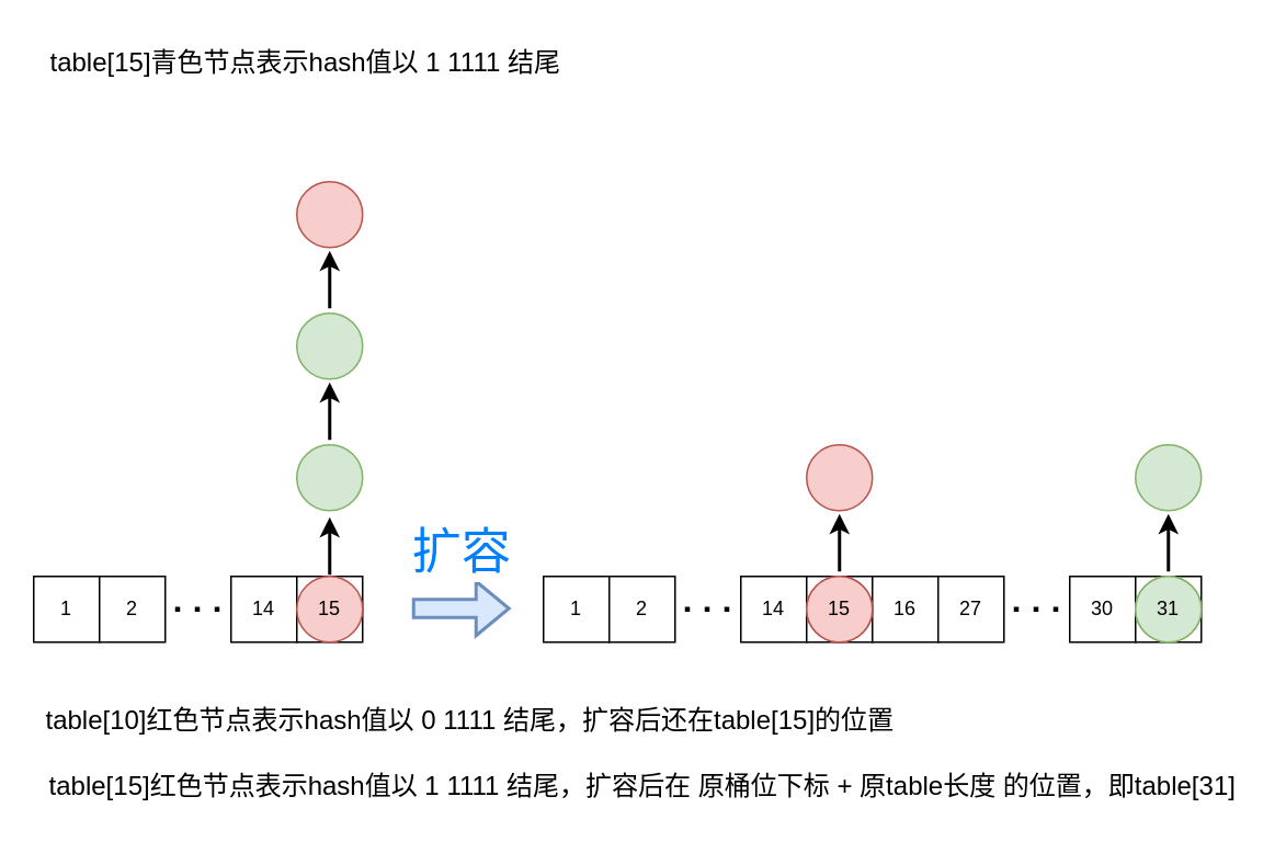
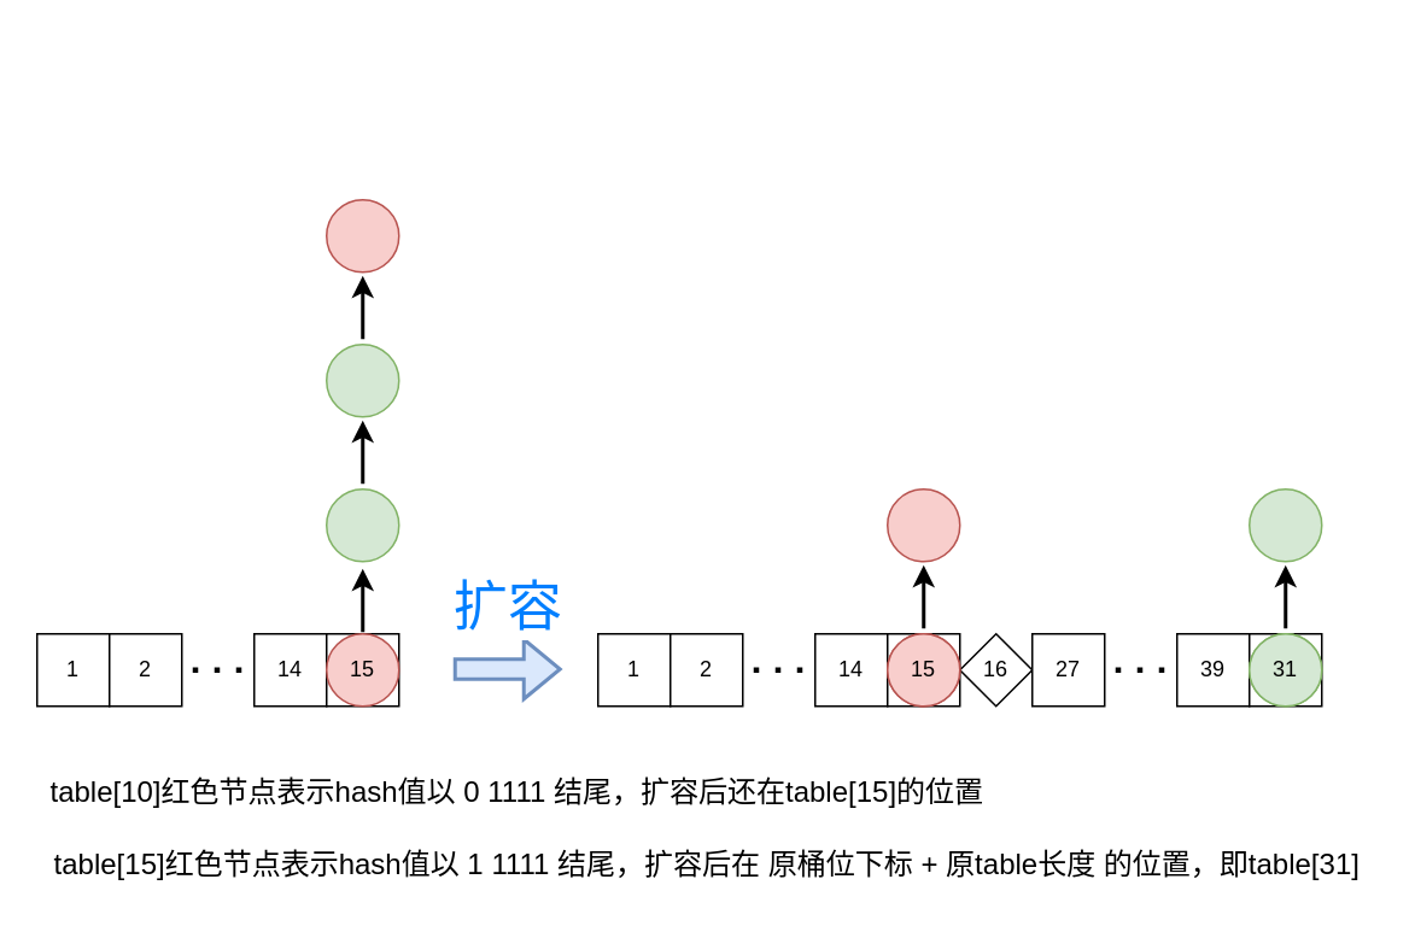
  <mxCell id="0" />
  <mxCell id="1" parent="0" />
  <mxCell id="2" value="1" style="whiteSpace=wrap;html=1;aspect=fixed;fillColor=default;strokeColor=default;fontColor=default;" vertex="1" parent="1"><mxGeometry x="20" y="350" width="40" height="40" as="geometry" /></mxCell>
  <mxCell id="3" value="2" style="whiteSpace=wrap;html=1;aspect=fixed;fillColor=default;strokeColor=default;fontColor=default;" vertex="1" parent="1"><mxGeometry x="60" y="350" width="40" height="40" as="geometry" /></mxCell>
  <mxCell id="4" value="14" style="whiteSpace=wrap;html=1;aspect=fixed;fillColor=default;strokeColor=default;fontColor=default;" vertex="1" parent="1"><mxGeometry x="140" y="350" width="40" height="40" as="geometry" /></mxCell>
  <mxCell id="5" value="" style="edgeStyle=orthogonalEdgeStyle;rounded=0;orthogonalLoop=1;jettySize=auto;html=1;labelBackgroundColor=default;fontSize=2;fontColor=default;strokeColor=default;strokeWidth=2;fillColor=default;fontStyle=0;exitX=0.5;exitY=0;exitDx=0;exitDy=0;" edge="1" parent="1"><mxGeometry relative="1" as="geometry"><mxPoint x="200" y="349" as="sourcePoint" /><mxPoint x="200" y="314" as="targetPoint" /></mxGeometry></mxCell>
  <mxCell id="6" value="15" style="whiteSpace=wrap;html=1;aspect=fixed;fillColor=default;strokeColor=default;fontColor=default;" vertex="1" parent="1"><mxGeometry x="180" y="350" width="40" height="40" as="geometry" /></mxCell>
  <mxCell id="7" value="" style="endArrow=none;dashed=1;html=1;dashPattern=1 3;strokeWidth=3;rounded=0;labelBackgroundColor=default;fontColor=default;strokeColor=default;fillColor=default;" edge="1" parent="1"><mxGeometry width="50" height="50" relative="1" as="geometry"><mxPoint x="106" y="370" as="sourcePoint" /><mxPoint x="136" y="370" as="targetPoint" /></mxGeometry></mxCell>
  <mxCell id="8" value="1" style="whiteSpace=wrap;html=1;aspect=fixed;fillColor=default;strokeColor=default;fontColor=default;" vertex="1" parent="1"><mxGeometry x="330" y="350" width="40" height="40" as="geometry" /></mxCell>
  <mxCell id="9" value="2" style="whiteSpace=wrap;html=1;aspect=fixed;fillColor=default;strokeColor=default;fontColor=default;" vertex="1" parent="1"><mxGeometry x="370" y="350" width="40" height="40" as="geometry" /></mxCell>
  <mxCell id="10" value="14" style="whiteSpace=wrap;html=1;aspect=fixed;fillColor=default;strokeColor=default;fontColor=default;" vertex="1" parent="1"><mxGeometry x="450" y="350" width="40" height="40" as="geometry" /></mxCell>
  <mxCell id="11" value="15" style="whiteSpace=wrap;html=1;aspect=fixed;fillColor=default;strokeColor=default;fontColor=default;" vertex="1" parent="1"><mxGeometry x="490" y="350" width="40" height="40" as="geometry" /></mxCell>
  <mxCell id="12" value="" style="endArrow=none;dashed=1;html=1;dashPattern=1 3;strokeWidth=3;rounded=0;labelBackgroundColor=default;fontColor=default;strokeColor=default;fillColor=default;" edge="1" parent="1"><mxGeometry width="50" height="50" relative="1" as="geometry"><mxPoint x="416" y="370" as="sourcePoint" /><mxPoint x="446" y="370" as="targetPoint" /></mxGeometry></mxCell>
- <mxCell id="13" value="16" style="whiteSpace=wrap;html=1;aspect=fixed;fillColor=default;strokeColor=default;fontColor=default;" vertex="1" parent="1"><mxGeometry x="530" y="350" width="40" height="40" as="geometry" /></mxCell>
+ <mxCell id="13" value="16" style="rhombus;whiteSpace=wrap;html=1;aspect=fixed;fillColor=default;strokeColor=default;fontColor=default;" vertex="1" parent="1"><mxGeometry x="530" y="350" width="40" height="40" as="geometry" /></mxCell>
  <mxCell id="14" value="27" style="whiteSpace=wrap;html=1;aspect=fixed;fillColor=default;strokeColor=default;fontColor=default;" vertex="1" parent="1"><mxGeometry x="570" y="350" width="40" height="40" as="geometry" /></mxCell>
- <mxCell id="15" value="30" style="whiteSpace=wrap;html=1;aspect=fixed;fillColor=default;strokeColor=default;fontColor=default;" vertex="1" parent="1"><mxGeometry x="650" y="350" width="40" height="40" as="geometry" /></mxCell>
+ <mxCell id="15" value="39" style="whiteSpace=wrap;html=1;aspect=fixed;fillColor=default;strokeColor=default;fontColor=default;" vertex="1" parent="1"><mxGeometry x="650" y="350" width="40" height="40" as="geometry" /></mxCell>
  <mxCell id="16" value="31" style="whiteSpace=wrap;html=1;aspect=fixed;fillColor=default;strokeColor=default;fontColor=default;" vertex="1" parent="1"><mxGeometry x="690" y="350" width="40" height="40" as="geometry" /></mxCell>
  <mxCell id="17" value="" style="endArrow=none;dashed=1;html=1;dashPattern=1 3;strokeWidth=3;rounded=0;labelBackgroundColor=default;fontColor=default;strokeColor=default;fillColor=default;" edge="1" parent="1"><mxGeometry width="50" height="50" relative="1" as="geometry"><mxPoint x="616" y="370" as="sourcePoint" /><mxPoint x="646" y="370" as="targetPoint" /></mxGeometry></mxCell>
  <mxCell id="18" value="15" style="ellipse;whiteSpace=wrap;html=1;aspect=fixed;strokeColor=#b85450;fillColor=#f8cecc;fontColor=default;" vertex="1" parent="1"><mxGeometry x="180" y="350" width="40" height="40" as="geometry" /></mxCell>
  <mxCell id="19" value="" style="ellipse;whiteSpace=wrap;html=1;aspect=fixed;strokeColor=#82b366;fillColor=#d5e8d4;labelBackgroundColor=default;fontColor=default;" vertex="1" parent="1"><mxGeometry x="180" y="270" width="40" height="40" as="geometry" /></mxCell>
  <mxCell id="20" value="" style="edgeStyle=orthogonalEdgeStyle;rounded=0;orthogonalLoop=1;jettySize=auto;html=1;labelBackgroundColor=default;fontSize=2;fontColor=default;strokeColor=default;strokeWidth=2;fillColor=default;fontStyle=0;exitX=0.5;exitY=0;exitDx=0;exitDy=0;" edge="1" parent="1"><mxGeometry relative="1" as="geometry"><mxPoint x="200" y="267" as="sourcePoint" /><mxPoint x="200" y="232" as="targetPoint" /></mxGeometry></mxCell>
  <mxCell id="21" value="" style="ellipse;whiteSpace=wrap;html=1;aspect=fixed;strokeColor=#82b366;fillColor=#d5e8d4;labelBackgroundColor=default;fontColor=default;" vertex="1" parent="1"><mxGeometry x="180" y="190" width="40" height="40" as="geometry" /></mxCell>
  <mxCell id="22" value="" style="edgeStyle=orthogonalEdgeStyle;rounded=0;orthogonalLoop=1;jettySize=auto;html=1;labelBackgroundColor=default;fontSize=2;fontColor=default;strokeColor=default;strokeWidth=2;fillColor=default;fontStyle=0;exitX=0.5;exitY=0;exitDx=0;exitDy=0;" edge="1" parent="1"><mxGeometry relative="1" as="geometry"><mxPoint x="200" y="187" as="sourcePoint" /><mxPoint x="200" y="152" as="targetPoint" /></mxGeometry></mxCell>
  <mxCell id="23" value="" style="ellipse;whiteSpace=wrap;html=1;aspect=fixed;strokeColor=#b85450;fillColor=#f8cecc;labelBackgroundColor=default;fontColor=default;" vertex="1" parent="1"><mxGeometry x="180" y="110" width="40" height="40" as="geometry" /></mxCell>
  <mxCell id="24" value="31" style="ellipse;whiteSpace=wrap;html=1;aspect=fixed;strokeColor=#82b366;fillColor=#d5e8d4;labelBackgroundColor=default;fontColor=default;" vertex="1" parent="1"><mxGeometry x="690" y="350" width="40" height="40" as="geometry" /></mxCell>
  <mxCell id="25" value="" style="edgeStyle=orthogonalEdgeStyle;rounded=0;orthogonalLoop=1;jettySize=auto;html=1;labelBackgroundColor=default;fontSize=2;fontColor=default;strokeColor=default;strokeWidth=2;fillColor=default;fontStyle=0;exitX=0.5;exitY=0;exitDx=0;exitDy=0;" edge="1" parent="1"><mxGeometry relative="1" as="geometry"><mxPoint x="710" y="347" as="sourcePoint" /><mxPoint x="710" y="312" as="targetPoint" /></mxGeometry></mxCell>
  <mxCell id="26" value="" style="ellipse;whiteSpace=wrap;html=1;aspect=fixed;strokeColor=#82b366;fillColor=#d5e8d4;labelBackgroundColor=default;fontColor=default;" vertex="1" parent="1"><mxGeometry x="690" y="270" width="40" height="40" as="geometry" /></mxCell>
  <mxCell id="27" value="15" style="ellipse;whiteSpace=wrap;html=1;aspect=fixed;strokeColor=#b85450;fillColor=#f8cecc;labelBackgroundColor=default;fontColor=default;" vertex="1" parent="1"><mxGeometry x="490" y="350" width="40" height="40" as="geometry" /></mxCell>
  <mxCell id="28" value="" style="edgeStyle=orthogonalEdgeStyle;rounded=0;orthogonalLoop=1;jettySize=auto;html=1;labelBackgroundColor=default;fontSize=2;fontColor=default;strokeColor=default;strokeWidth=2;fillColor=default;fontStyle=0;exitX=0.5;exitY=0;exitDx=0;exitDy=0;" edge="1" parent="1"><mxGeometry relative="1" as="geometry"><mxPoint x="510" y="347" as="sourcePoint" /><mxPoint x="510" y="312" as="targetPoint" /></mxGeometry></mxCell>
  <mxCell id="29" value="" style="ellipse;whiteSpace=wrap;html=1;aspect=fixed;strokeColor=#b85450;fillColor=#f8cecc;labelBackgroundColor=default;fontColor=default;" vertex="1" parent="1"><mxGeometry x="490" y="270" width="40" height="40" as="geometry" /></mxCell>
  <mxCell id="30" value="15" style="ellipse;whiteSpace=wrap;html=1;aspect=fixed;strokeColor=#b85450;fillColor=#f8cecc;fontColor=default;" vertex="1" parent="1"><mxGeometry x="490" y="350" width="40" height="40" as="geometry" /></mxCell>
  <mxCell id="31" value="31" style="ellipse;whiteSpace=wrap;html=1;aspect=fixed;strokeColor=#82b366;fillColor=#d5e8d4;fontColor=default;" vertex="1" parent="1"><mxGeometry x="690" y="350" width="40" height="40" as="geometry" /></mxCell>
  <mxCell id="32" value="" style="shape=flexArrow;endArrow=classic;html=1;rounded=0;labelBackgroundColor=default;fontSize=2;fontColor=default;strokeWidth=2;strokeColor=#6c8ebf;fillColor=#dae8fc;" edge="1" parent="1"><mxGeometry width="50" height="50" relative="1" as="geometry"><mxPoint x="250" y="369.5" as="sourcePoint" /><mxPoint x="310" y="369.5" as="targetPoint" /></mxGeometry></mxCell>
  <mxCell id="33" value="&lt;font&gt;&lt;font style=&quot;font-size: 30px&quot;&gt;扩容&lt;/font&gt;&lt;br&gt;&lt;/font&gt;" style="text;html=1;resizable=0;autosize=1;align=center;verticalAlign=middle;points=[];fillColor=none;strokeColor=none;rounded=0;labelBackgroundColor=default;fontSize=2;fontColor=#007FFF;" vertex="1" parent="1"><mxGeometry x="240" y="330" width="80" height="10" as="geometry" /></mxCell>
  <mxCell id="34" value="&lt;font style=&quot;font-size: 16px&quot;&gt;table[10]红色节点表示hash值以 0 1111 结尾，扩容后还在table[15]的位置&lt;/font&gt;" style="text;html=1;resizable=0;autosize=1;align=center;verticalAlign=middle;points=[];fillColor=none;strokeColor=none;rounded=0;labelBackgroundColor=default;fontSize=20;fontColor=default;" vertex="1" parent="1"><mxGeometry x="20" y="420" width="530" height="30" as="geometry" /></mxCell>
- <mxCell id="35" value="&lt;font style=&quot;font-size: 16px&quot;&gt;table[15]青色节点表示hash值以 1 1111 结尾&lt;/font&gt;" style="text;html=1;resizable=0;autosize=1;align=center;verticalAlign=middle;points=[];fillColor=none;strokeColor=none;rounded=0;labelBackgroundColor=default;fontSize=20;fontColor=default;" vertex="1" parent="1"><mxGeometry x="20" y="20" width="330" height="30" as="geometry" /></mxCell>
  <mxCell id="36" value="&lt;font style=&quot;font-size: 16px&quot;&gt;table[15]红色节点表示hash值以 1 1111 结尾，扩容后在 原桶位下标 + 原table长度 的位置，即table[31]&lt;/font&gt;" style="text;html=1;resizable=0;autosize=1;align=center;verticalAlign=middle;points=[];fillColor=none;strokeColor=none;rounded=0;labelBackgroundColor=default;fontSize=20;fontColor=default;" vertex="1" parent="1"><mxGeometry x="20" y="460" width="740" height="30" as="geometry" /></mxCell>
